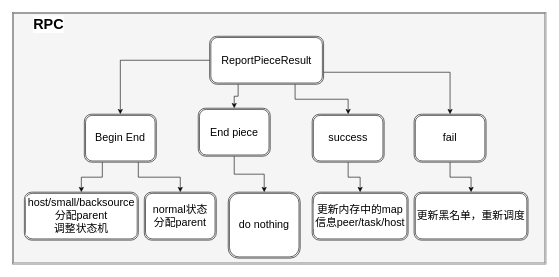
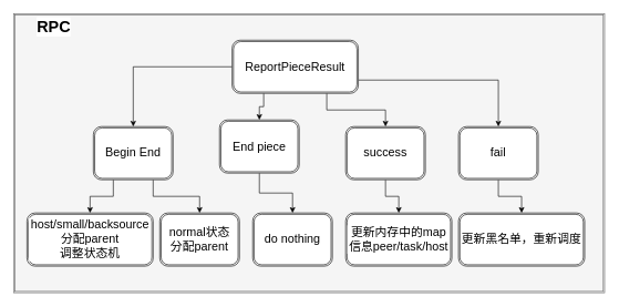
  <mxCell id="0" />
  <mxCell id="1" parent="0" />
  <mxCell id="2" value="" style="shape=ext;double=1;rounded=0;whiteSpace=wrap;html=1;labelBackgroundColor=#FFFFFF;fontFamily=Helvetica;fontSize=18;fontColor=#333333;fillColor=#f5f5f5;strokeColor=#666666;" vertex="1" parent="1"><mxGeometry x="20" y="20" width="890" height="420" as="geometry" /></mxCell>
  <mxCell id="3" value="RPC" style="text;strokeColor=none;fillColor=none;html=1;fontSize=24;fontStyle=1;verticalAlign=middle;align=center;labelBackgroundColor=#FFFFFF;fontFamily=Helvetica;fontColor=#000000;" vertex="1" parent="1"><mxGeometry y="20" width="100" height="40" as="geometry" x="30" /></mxCell>
  <mxCell id="4" style="edgeStyle=orthogonalEdgeStyle;rounded=0;orthogonalLoop=1;jettySize=auto;html=1;entryX=0.5;entryY=0;entryDx=0;entryDy=0;fontFamily=Helvetica;fontSize=18;fontColor=#000000;" edge="1" parent="1" source="8" target="11"><mxGeometry relative="1" as="geometry" /></mxCell>
  <mxCell id="5" style="edgeStyle=orthogonalEdgeStyle;rounded=0;orthogonalLoop=1;jettySize=auto;html=1;exitX=0.75;exitY=1;exitDx=0;exitDy=0;fontFamily=Helvetica;fontSize=18;fontColor=#000000;" edge="1" parent="1" source="8" target="15"><mxGeometry relative="1" as="geometry" /></mxCell>
  <mxCell id="6" style="edgeStyle=orthogonalEdgeStyle;rounded=0;orthogonalLoop=1;jettySize=auto;html=1;exitX=1;exitY=0.75;exitDx=0;exitDy=0;entryX=0.5;entryY=0;entryDx=0;entryDy=0;fontFamily=Helvetica;fontSize=18;fontColor=#000000;" edge="1" parent="1" source="8" target="17"><mxGeometry relative="1" as="geometry" /></mxCell>
  <mxCell id="7" style="edgeStyle=orthogonalEdgeStyle;rounded=0;orthogonalLoop=1;jettySize=auto;html=1;exitX=0.25;exitY=1;exitDx=0;exitDy=0;fontFamily=Helvetica;fontSize=18;fontColor=#000000;" edge="1" parent="1" source="8" target="13"><mxGeometry relative="1" as="geometry" /></mxCell>
  <mxCell id="8" value="&lt;pre style=&quot;text-align: start;&quot;&gt;&lt;font style=&quot;font-size: 18px; background-color: rgb(255, 255, 255);&quot; face=&quot;Helvetica&quot;&gt;ReportPieceResult&lt;/font&gt;&lt;/pre&gt;" style="shape=ext;double=1;rounded=1;whiteSpace=wrap;html=1;labelBackgroundColor=#FFFFFF;fontFamily=Helvetica;fontSize=18;fontColor=#000000;" vertex="1" parent="1"><mxGeometry x="349" y="60" width="190" height="80" as="geometry" /></mxCell>
  <mxCell id="9" style="edgeStyle=orthogonalEdgeStyle;rounded=0;orthogonalLoop=1;jettySize=auto;html=1;exitX=0.75;exitY=1;exitDx=0;exitDy=0;fontFamily=Helvetica;fontSize=18;fontColor=#000000;" edge="1" parent="1" source="11" target="18"><mxGeometry relative="1" as="geometry" /></mxCell>
  <mxCell id="10" style="edgeStyle=orthogonalEdgeStyle;rounded=0;orthogonalLoop=1;jettySize=auto;html=1;exitX=0.25;exitY=1;exitDx=0;exitDy=0;entryX=0.5;entryY=0;entryDx=0;entryDy=0;fontFamily=Helvetica;fontSize=18;fontColor=#000000;" edge="1" parent="1" source="11" target="19"><mxGeometry relative="1" as="geometry" /></mxCell>
  <mxCell id="11" value="Begin End" style="shape=ext;double=1;rounded=1;whiteSpace=wrap;html=1;labelBackgroundColor=#FFFFFF;fontFamily=Helvetica;fontSize=18;fontColor=#000000;" vertex="1" parent="1"><mxGeometry x="140" y="190" width="120" height="80" as="geometry" /></mxCell>
  <mxCell id="12" style="edgeStyle=orthogonalEdgeStyle;rounded=0;orthogonalLoop=1;jettySize=auto;html=1;exitX=0.5;exitY=1;exitDx=0;exitDy=0;entryX=0.5;entryY=0;entryDx=0;entryDy=0;fontFamily=Helvetica;fontSize=18;fontColor=#000000;" edge="1" parent="1" source="13" target="20"><mxGeometry relative="1" as="geometry" /></mxCell>
  <mxCell id="13" value="End piece" style="shape=ext;double=1;rounded=1;whiteSpace=wrap;html=1;labelBackgroundColor=#FFFFFF;fontFamily=Helvetica;fontSize=18;fontColor=#000000;" vertex="1" parent="1"><mxGeometry x="330" y="180" width="120" height="80" as="geometry" /></mxCell>
  <mxCell id="14" style="edgeStyle=orthogonalEdgeStyle;rounded=0;orthogonalLoop=1;jettySize=auto;html=1;exitX=0.5;exitY=1;exitDx=0;exitDy=0;entryX=0.5;entryY=0;entryDx=0;entryDy=0;fontFamily=Helvetica;fontSize=18;fontColor=#000000;" edge="1" parent="1" source="15" target="21"><mxGeometry relative="1" as="geometry" /></mxCell>
  <mxCell id="15" value="success" style="shape=ext;double=1;rounded=1;whiteSpace=wrap;html=1;labelBackgroundColor=#FFFFFF;fontFamily=Helvetica;fontSize=18;fontColor=#000000;" vertex="1" parent="1"><mxGeometry x="520" y="190" width="120" height="80" as="geometry" /></mxCell>
  <mxCell id="16" style="edgeStyle=orthogonalEdgeStyle;rounded=0;orthogonalLoop=1;jettySize=auto;html=1;exitX=0.5;exitY=1;exitDx=0;exitDy=0;fontFamily=Helvetica;fontSize=18;fontColor=#000000;" edge="1" parent="1" source="17" target="22"><mxGeometry relative="1" as="geometry" /></mxCell>
  <mxCell id="17" value="fail" style="shape=ext;double=1;rounded=1;whiteSpace=wrap;html=1;labelBackgroundColor=#FFFFFF;fontFamily=Helvetica;fontSize=18;fontColor=#000000;" vertex="1" parent="1"><mxGeometry x="690" y="190" width="120" height="80" as="geometry" /></mxCell>
  <mxCell id="18" value="normal状态&lt;br&gt;分配parent" style="shape=ext;double=1;rounded=1;whiteSpace=wrap;html=1;labelBackgroundColor=#FFFFFF;fontFamily=Helvetica;fontSize=18;fontColor=#000000;" vertex="1" parent="1"><mxGeometry x="240" y="320" width="120" height="80" as="geometry" /></mxCell>
  <mxCell id="19" value="host/small/backsource分配parent&lt;br&gt;调整状态机" style="shape=ext;double=1;rounded=1;whiteSpace=wrap;html=1;labelBackgroundColor=#FFFFFF;fontFamily=Helvetica;fontSize=18;fontColor=#000000;" vertex="1" parent="1"><mxGeometry x="40" y="320" width="190" height="80" as="geometry" /></mxCell>
- <mxCell id="20" value="do nothing" style="shape=ext;double=1;rounded=1;whiteSpace=wrap;html=1;labelBackgroundColor=#FFFFFF;fontFamily=Helvetica;fontSize=18;fontColor=#000000;" vertex="1" parent="1"><mxGeometry x="380" y="320" width="120" height="110" as="geometry" /></mxCell>
+ <mxCell id="20" value="do nothing" style="shape=ext;double=1;rounded=1;whiteSpace=wrap;html=1;labelBackgroundColor=#FFFFFF;fontFamily=Helvetica;fontSize=18;fontColor=#000000;" vertex="1" parent="1"><mxGeometry x="380" y="320" width="120" height="80" as="geometry" /></mxCell>
  <mxCell id="21" value="更新内存中的map信息peer/task/host" style="shape=ext;double=1;rounded=1;whiteSpace=wrap;html=1;labelBackgroundColor=#FFFFFF;fontFamily=Helvetica;fontSize=18;fontColor=#000000;" vertex="1" parent="1"><mxGeometry x="520" y="320" width="160" height="80" as="geometry" /></mxCell>
  <mxCell id="22" value="更新黑名单，重新调度" style="shape=ext;double=1;rounded=1;whiteSpace=wrap;html=1;labelBackgroundColor=#FFFFFF;fontFamily=Helvetica;fontSize=18;fontColor=#000000;" vertex="1" parent="1"><mxGeometry x="690" y="320" width="190" height="80" as="geometry" /></mxCell>
